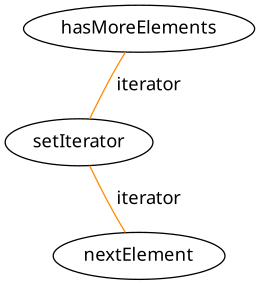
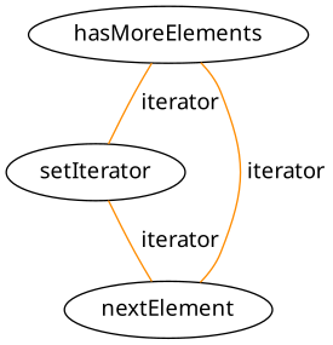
  digraph {
    fontname="Noto Sans"
    node [fontname="Noto Sans"]
    edge [color=darkorange dir=none fontname="Noto Sans"]
    hasMoreElements
    setIterator
    nextElement
    hasMoreElements -> setIterator [label=" iterator"]
+   hasMoreElements -> nextElement [label=" iterator"]
    setIterator -> nextElement [label=" iterator"]
  }
